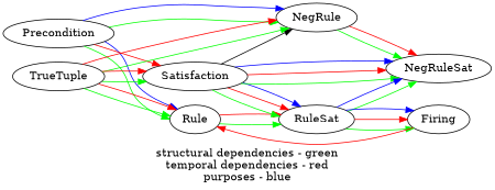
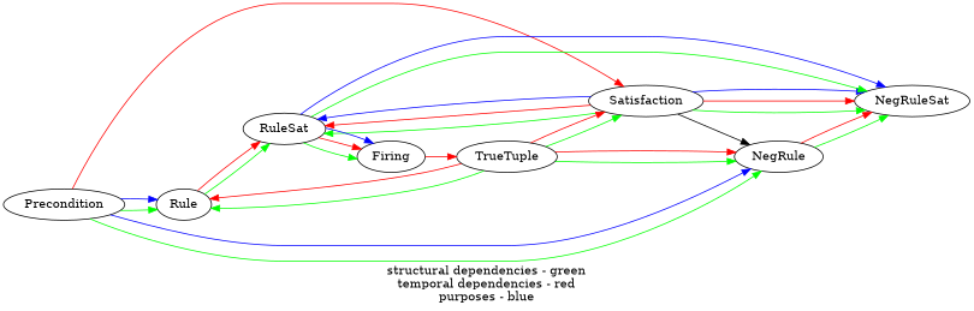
  digraph {
    label="structural dependencies - green\ntemporal dependencies - red\npurposes - blue"
    rankdir=LR
    edge [color=green]
    Precondition
    Rule
    NegRule
    Satisfaction
    RuleSat
    NegRuleSat
    Firing
    TrueTuple
    Precondition -> Rule
    Precondition -> Rule [color=blue]
    Precondition -> NegRule
    Precondition -> NegRule [color=blue]
    Precondition -> Satisfaction [color=red]
    Rule -> RuleSat
    Rule -> RuleSat [color=red]
    NegRule -> NegRuleSat
    NegRule -> NegRuleSat [color=red]
    Satisfaction -> NegRule [color=""]
    Satisfaction -> RuleSat
    Satisfaction -> RuleSat [color=red]
    Satisfaction -> RuleSat [color=blue]
    Satisfaction -> NegRuleSat
    Satisfaction -> NegRuleSat [color=red]
    Satisfaction -> NegRuleSat [color=blue]
    RuleSat -> NegRuleSat
    RuleSat -> NegRuleSat [color=blue]
    RuleSat -> Firing
    RuleSat -> Firing [color=red]
    RuleSat -> Firing [color=blue]
-   Firing -> Rule [color=red]
+   Firing -> TrueTuple [color=red]
    TrueTuple -> Rule
    TrueTuple -> Rule [color=red]
    TrueTuple -> NegRule
    TrueTuple -> NegRule [color=red]
    TrueTuple -> Satisfaction
    TrueTuple -> Satisfaction [color=red]
  }
